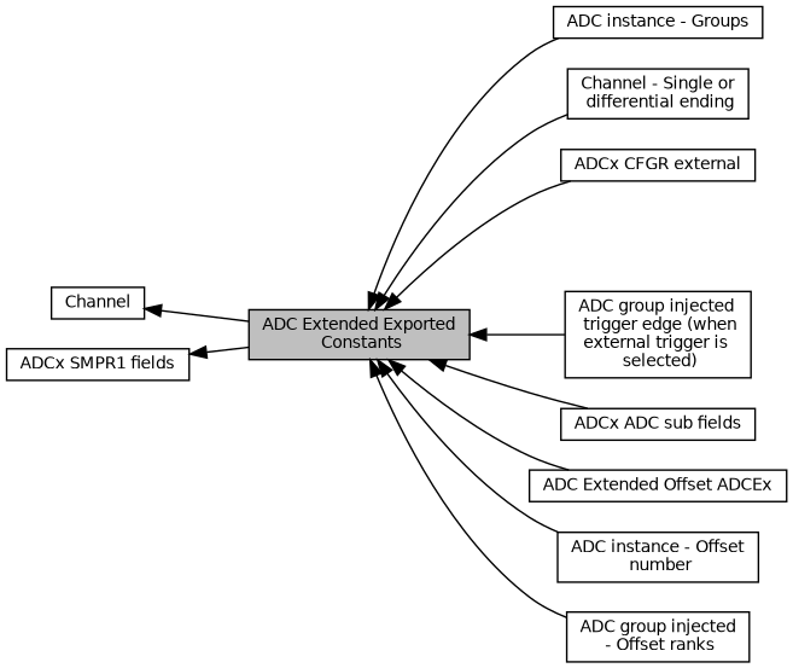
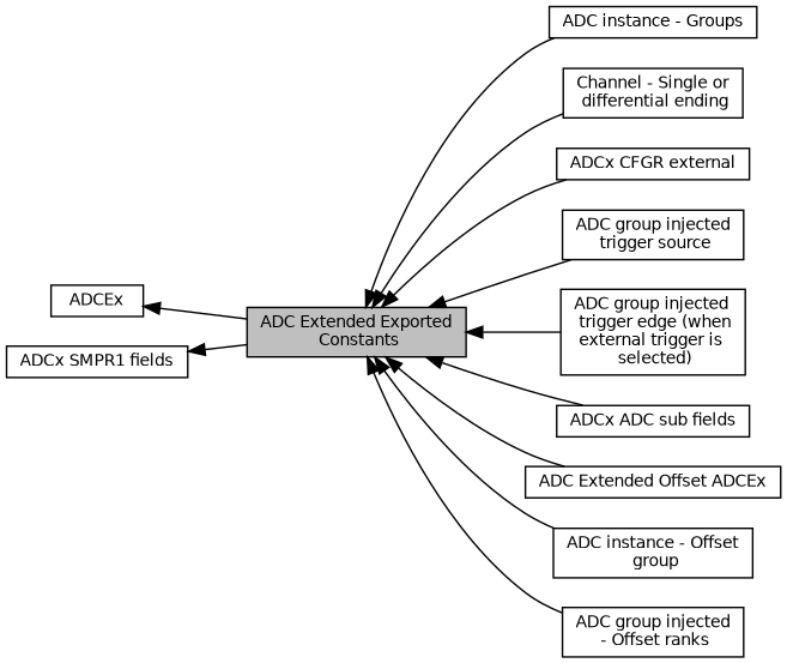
  digraph {
    rankdir=LR
    node [color=black fillcolor=white fontname=Helvetica fontsize=10 shape=box style=filled]
    edge [dir=back fontname=Helvetica fontsize=10 labelfontname=Helvetica labelfontsize=10 shape=plaintext style=solid]
    n1 [height=0.2 label="ADC instance - Groups" width=0.4]
-   n2 [height=0.2 label=Channel width=0.4]
+   n2 [height=0.2 label=ADCEx width=0.4]
    n3 [fillcolor=grey75 fontcolor=black height=0.2 label="ADC Extended Exported\l Constants" width=0.4]
    n4 [height=0.2 label="Channel - Single or\l differential ending" width=0.4]
    n5 [height=0.2 label="ADCx CFGR external" width=0.4]
+   n6 [height=0.2 label="ADC group injected\l trigger source" width=0.4]
    n7 [height=0.2 label="ADC group injected\l trigger edge (when\l external trigger is\l selected)" width=0.4]
    n8 [height=0.2 label="ADCx ADC sub fields" width=0.4]
    n9 [height=0.2 label="ADC Extended Offset ADCEx" width=0.4]
-   n10 [height=0.2 label="ADC instance - Offset\l number" width=0.4]
+   n10 [height=0.2 label="ADC instance - Offset\l group" width=0.4]
    n11 [height=0.2 label="ADC group injected\l - Offset ranks" width=0.4]
    n12 [height=0.2 label="ADCx SMPR1 fields" width=0.4]
    n2 -> n3
    n3 -> n1
    n3 -> n4
    n3 -> n5
+   n3 -> n6
    n3 -> n7
    n3 -> n8
    n3 -> n9
    n3 -> n10
    n3 -> n11
    n12 -> n3
  }
